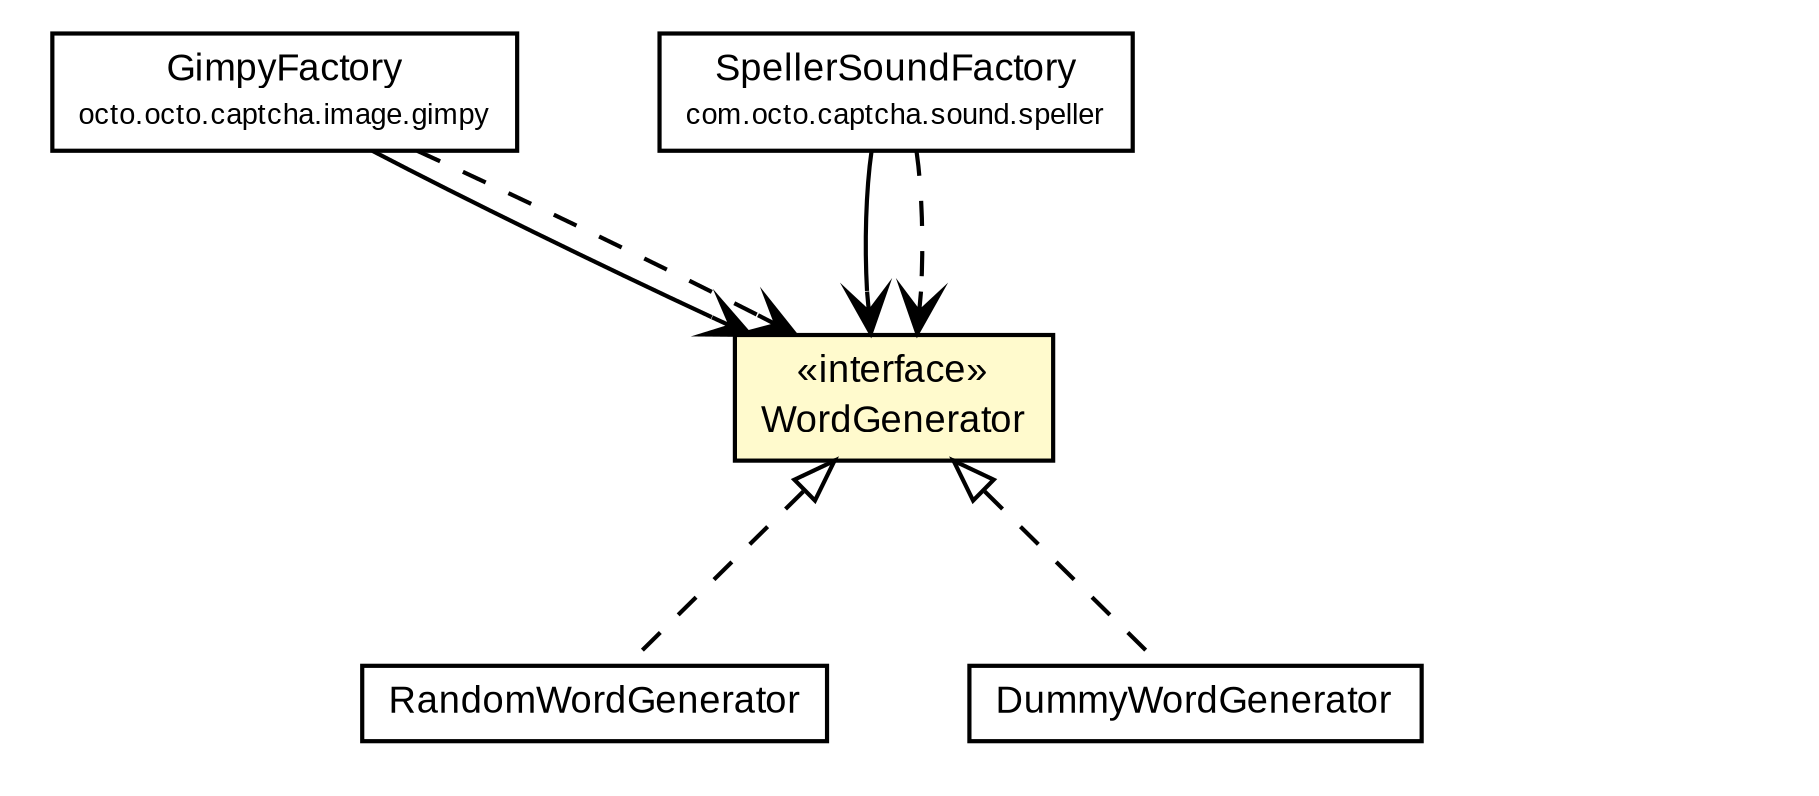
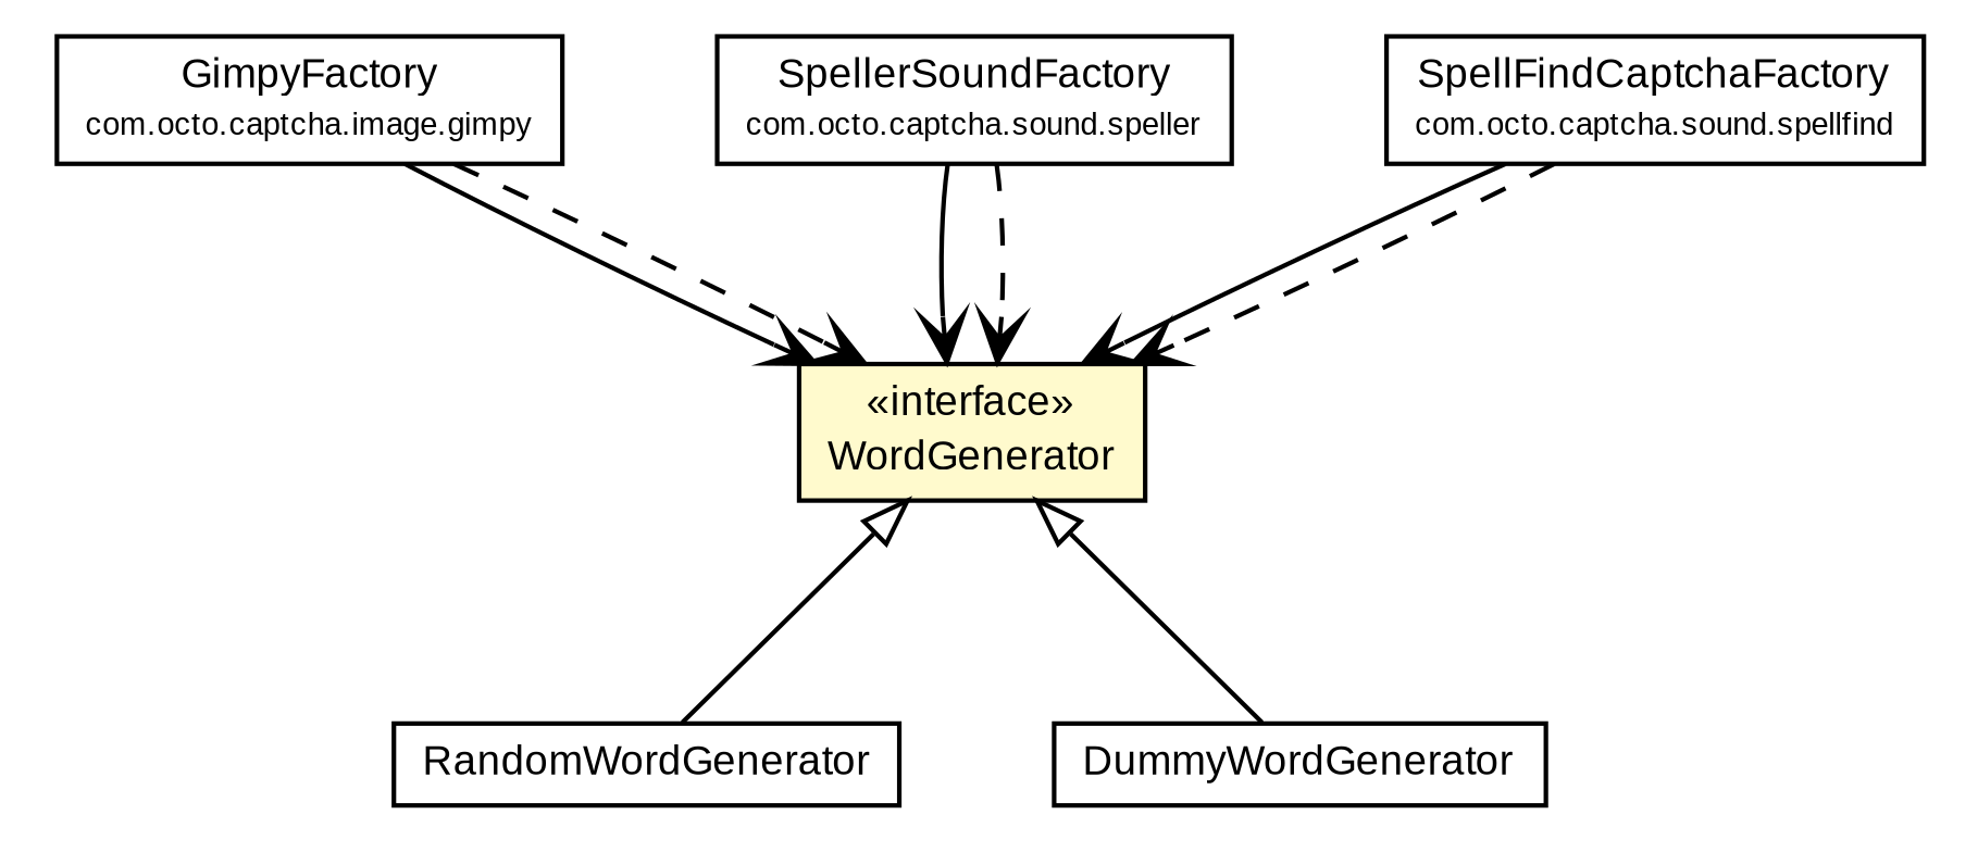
  digraph {
    node [fontcolor=black fontname=arial fontsize=9.0 shape=plaintext]
    edge [fontname=arial fontsize=10.0 headport=p labelfontname=arial labelfontsize=10 style=dashed tailport=p arrowhead=open color=black fontcolor=black]
    n1 [label=<<table border="0" cellborder="1" cellspacing="0" cellpadding="2" port="p" bgcolor="lemonChiffon" href="./WordGenerator.html"> 		<tr><td><table border="0" cellspacing="0" cellpadding="1"> 			<tr><td> &laquo;interface&raquo; </td></tr> 			<tr><td> WordGenerator </td></tr> 		</table></td></tr> 		</table>>]
    n2 [label=<<table border="0" cellborder="1" cellspacing="0" cellpadding="2" port="p" href="./RandomWordGenerator.html"> 		<tr><td><table border="0" cellspacing="0" cellpadding="1"> 			<tr><td> RandomWordGenerator </td></tr> 		</table></td></tr> 		</table>>]
    n3 [label=<<table border="0" cellborder="1" cellspacing="0" cellpadding="2" port="p" href="./DummyWordGenerator.html"> 		<tr><td><table border="0" cellspacing="0" cellpadding="1"> 			<tr><td> DummyWordGenerator </td></tr> 		</table></td></tr> 		</table>>]
-   n4 [label=<<table border="0" cellborder="1" cellspacing="0" cellpadding="2" port="p" href="../../../image/gimpy/GimpyFactory.html"> 		<tr><td><table border="0" cellspacing="0" cellpadding="1"> 			<tr><td> GimpyFactory </td></tr> 			<tr><td><font point-size="7.0"> octo.octo.captcha.image.gimpy </font></td></tr> 		</table></td></tr> 		</table>>]
+   n4 [label=<<table border="0" cellborder="1" cellspacing="0" cellpadding="2" port="p" href="../../../image/gimpy/GimpyFactory.html"> 		<tr><td><table border="0" cellspacing="0" cellpadding="1"> 			<tr><td> GimpyFactory </td></tr> 			<tr><td><font point-size="7.0"> com.octo.captcha.image.gimpy </font></td></tr> 		</table></td></tr> 		</table>>]
    n5 [label=<<table border="0" cellborder="1" cellspacing="0" cellpadding="2" port="p" href="../../../sound/speller/SpellerSoundFactory.html"> 		<tr><td><table border="0" cellspacing="0" cellpadding="1"> 			<tr><td> SpellerSoundFactory </td></tr> 			<tr><td><font point-size="7.0"> com.octo.captcha.sound.speller </font></td></tr> 		</table></td></tr> 		</table>>]
-   n1 -> n2 [arrowtail=empty dir=back fontsize=10 arrowhead="" color="" fontcolor=""]
-   n1 -> n3 [arrowtail=empty dir=back fontsize=10 arrowhead="" color="" fontcolor=""]
+   n6 [label=<<table border="0" cellborder="1" cellspacing="0" cellpadding="2" port="p" href="../../../sound/spellfind/SpellFindCaptchaFactory.html"> 		<tr><td><table border="0" cellspacing="0" cellpadding="1"> 			<tr><td> SpellFindCaptchaFactory </td></tr> 			<tr><td><font point-size="7.0"> com.octo.captcha.sound.spellfind </font></td></tr> 		</table></td></tr> 		</table>>]
+   n1 -> n2 [arrowtail=empty dir=back fontsize=10 style=solid arrowhead="" color="" fontcolor=""]
+   n1 -> n3 [arrowtail=empty dir=back fontsize=10 style=solid arrowhead="" color="" fontcolor=""]
    n4 -> n1 [style=""]
    n4 -> n1
    n5 -> n1 [style=""]
    n5 -> n1
+   n6 -> n1 [style=""]
+   n6 -> n1
  }
